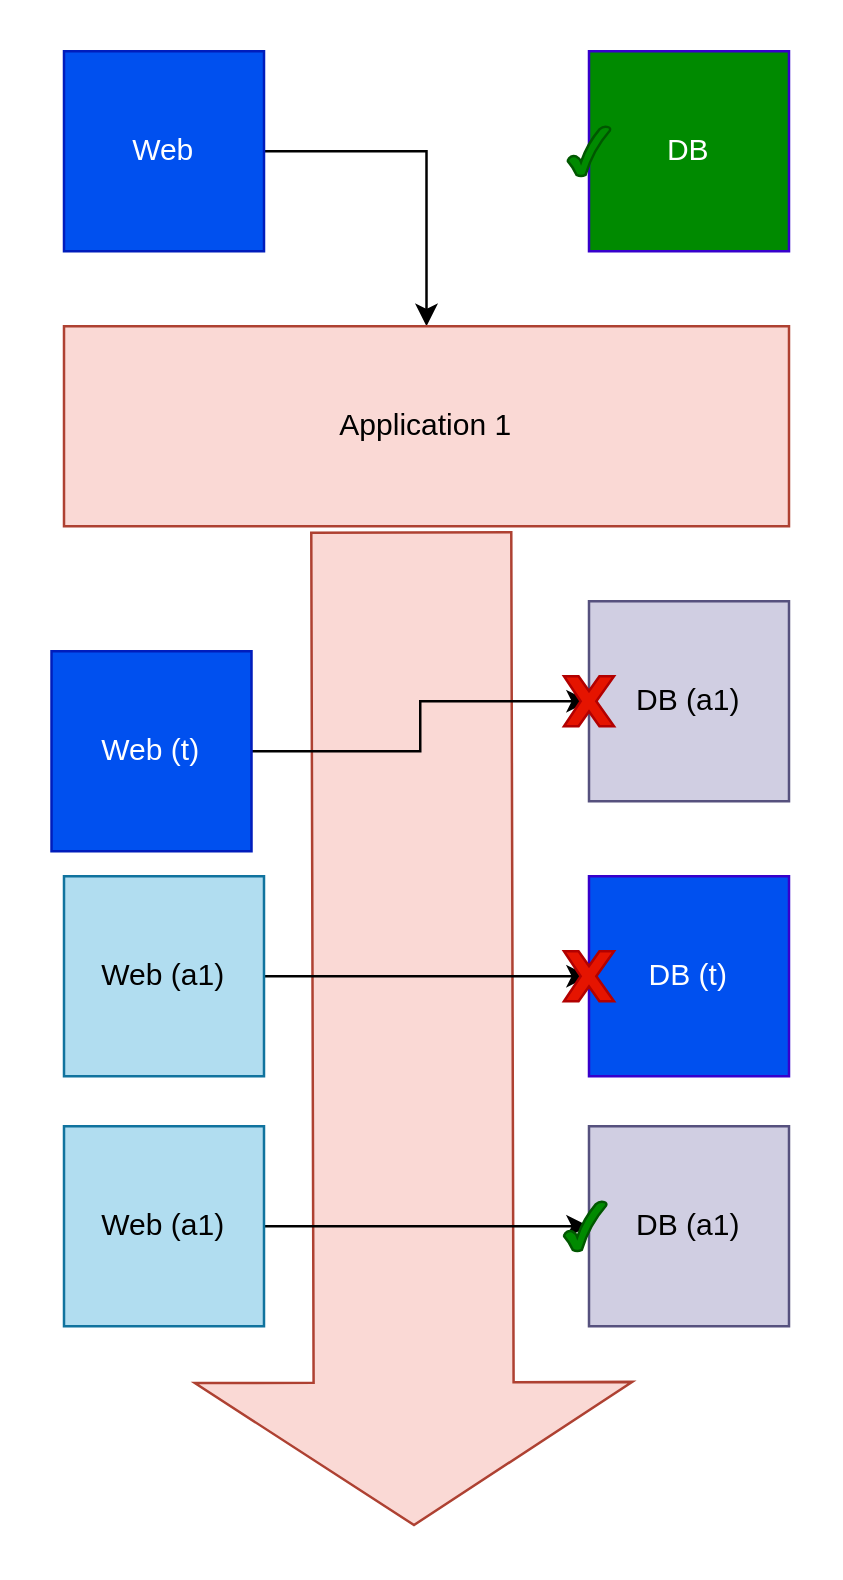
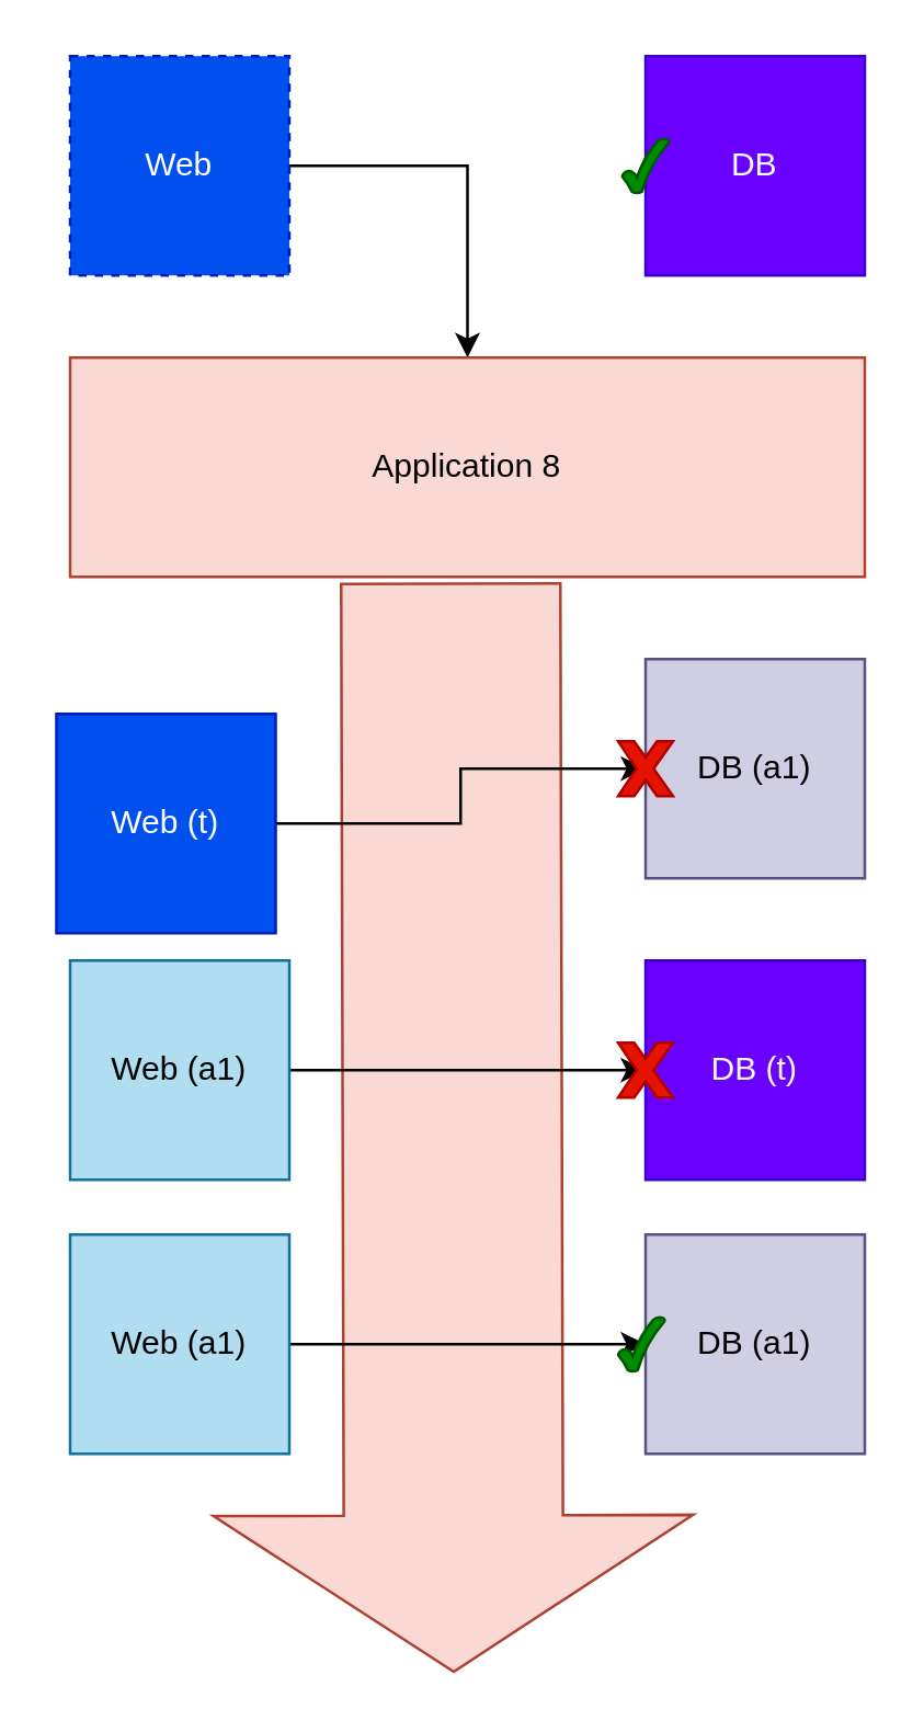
  <mxCell id="0" />
  <mxCell id="1" parent="0" />
  <mxCell id="2" value="" style="shape=flexArrow;endArrow=classic;html=1;rounded=0;exitX=0.479;exitY=1.025;exitDx=0;exitDy=0;endWidth=94;endSize=18.67;width=80;fillColor=#fad9d5;strokeColor=#ae4132;fontStyle=1;exitPerimeter=0;" edge="1" parent="1" source="6"><mxGeometry width="50" height="50" relative="1" as="geometry"><mxPoint x="165" y="210" as="sourcePoint" /><mxPoint x="165" y="610" as="targetPoint" /></mxGeometry></mxCell>
  <mxCell id="3" style="edgeStyle=orthogonalEdgeStyle;rounded=0;orthogonalLoop=1;jettySize=auto;html=1;exitX=1;exitY=0.5;exitDx=0;exitDy=0;" edge="1" parent="1" source="4" target="6"><mxGeometry relative="1" as="geometry" /></mxCell>
- <mxCell id="4" value="Web" style="whiteSpace=wrap;html=1;aspect=fixed;fillColor=#0050ef;fontColor=#ffffff;strokeColor=#001DBC;" vertex="1" parent="1"><mxGeometry x="25" y="20" width="80" height="80" as="geometry" /></mxCell>
- <mxCell id="5" value="DB" style="whiteSpace=wrap;html=1;aspect=fixed;fillColor=#008a00;fontColor=#ffffff;strokeColor=#3700CC;" vertex="1" parent="1"><mxGeometry x="235" y="20" width="80" height="80" as="geometry" /></mxCell>
- <mxCell id="6" value="Application 1" style="rounded=0;whiteSpace=wrap;html=1;fillColor=#fad9d5;strokeColor=#ae4132;" vertex="1" parent="1"><mxGeometry x="25" y="130" width="290" height="80" as="geometry" /></mxCell>
+ <mxCell id="4" value="Web" style="whiteSpace=wrap;html=1;aspect=fixed;fillColor=#0050ef;fontColor=#ffffff;strokeColor=#001DBC;dashed=1;" vertex="1" parent="1"><mxGeometry x="25" y="20" width="80" height="80" as="geometry" /></mxCell>
+ <mxCell id="5" value="DB" style="whiteSpace=wrap;html=1;aspect=fixed;fillColor=#6a00ff;fontColor=#ffffff;strokeColor=#3700CC;" vertex="1" parent="1"><mxGeometry x="235" y="20" width="80" height="80" as="geometry" /></mxCell>
+ <mxCell id="6" value="Application 8" style="rounded=0;whiteSpace=wrap;html=1;fillColor=#fad9d5;strokeColor=#ae4132;" vertex="1" parent="1"><mxGeometry x="25" y="130" width="290" height="80" as="geometry" /></mxCell>
  <mxCell id="7" style="edgeStyle=orthogonalEdgeStyle;rounded=0;orthogonalLoop=1;jettySize=auto;html=1;exitX=1;exitY=0.5;exitDx=0;exitDy=0;entryX=0;entryY=0.5;entryDx=0;entryDy=0;" edge="1" parent="1" source="8" target="9"><mxGeometry relative="1" as="geometry" /></mxCell>
  <mxCell id="8" value="Web (t)" style="whiteSpace=wrap;html=1;aspect=fixed;fillColor=#0050ef;fontColor=#ffffff;strokeColor=#001DBC;" vertex="1" parent="1"><mxGeometry x="20" y="260" width="80" height="80" as="geometry" /></mxCell>
  <mxCell id="9" value="DB (a1)" style="whiteSpace=wrap;html=1;aspect=fixed;fillColor=#d0cee2;strokeColor=#56517e;" vertex="1" parent="1"><mxGeometry x="235" y="240" width="80" height="80" as="geometry" /></mxCell>
  <mxCell id="10" style="edgeStyle=orthogonalEdgeStyle;rounded=0;orthogonalLoop=1;jettySize=auto;html=1;exitX=1;exitY=0.5;exitDx=0;exitDy=0;entryX=0;entryY=0.5;entryDx=0;entryDy=0;" edge="1" parent="1" source="11" target="12"><mxGeometry relative="1" as="geometry" /></mxCell>
  <mxCell id="11" value="Web (a1)" style="whiteSpace=wrap;html=1;aspect=fixed;fillColor=#b1ddf0;strokeColor=#10739e;" vertex="1" parent="1"><mxGeometry x="25" y="350" width="80" height="80" as="geometry" /></mxCell>
- <mxCell id="12" value="DB (t)" style="whiteSpace=wrap;html=1;aspect=fixed;fillColor=#0050ef;fontColor=#ffffff;strokeColor=#3700CC;" vertex="1" parent="1"><mxGeometry x="235" y="350" width="80" height="80" as="geometry" /></mxCell>
+ <mxCell id="12" value="DB (t)" style="whiteSpace=wrap;html=1;aspect=fixed;fillColor=#6a00ff;fontColor=#ffffff;strokeColor=#3700CC;" vertex="1" parent="1"><mxGeometry x="235" y="350" width="80" height="80" as="geometry" /></mxCell>
  <mxCell id="13" style="edgeStyle=orthogonalEdgeStyle;rounded=0;orthogonalLoop=1;jettySize=auto;html=1;exitX=1;exitY=0.5;exitDx=0;exitDy=0;entryX=0;entryY=0.5;entryDx=0;entryDy=0;" edge="1" parent="1" source="14" target="15"><mxGeometry relative="1" as="geometry" /></mxCell>
  <mxCell id="14" value="Web (a1)" style="whiteSpace=wrap;html=1;aspect=fixed;fillColor=#b1ddf0;strokeColor=#10739e;" vertex="1" parent="1"><mxGeometry x="25" y="450" width="80" height="80" as="geometry" /></mxCell>
  <mxCell id="15" value="DB (a1)" style="whiteSpace=wrap;html=1;aspect=fixed;fillColor=#d0cee2;strokeColor=#56517e;" vertex="1" parent="1"><mxGeometry x="235" y="450" width="80" height="80" as="geometry" /></mxCell>
  <mxCell id="16" value="" style="verticalLabelPosition=bottom;verticalAlign=top;html=1;shape=mxgraph.basic.x;fillColor=#e51400;fontColor=#ffffff;strokeColor=#B20000;" vertex="1" parent="1"><mxGeometry x="225" y="270" width="20" height="20" as="geometry" /></mxCell>
  <mxCell id="17" value="" style="verticalLabelPosition=bottom;verticalAlign=top;html=1;shape=mxgraph.basic.x;fillColor=#e51400;fontColor=#ffffff;strokeColor=#B20000;" vertex="1" parent="1"><mxGeometry x="225" y="380" width="20" height="20" as="geometry" /></mxCell>
  <mxCell id="18" value="" style="verticalLabelPosition=bottom;verticalAlign=top;html=1;shape=mxgraph.basic.tick;fillColor=#008a00;fontColor=#ffffff;strokeColor=#005700;" vertex="1" parent="1"><mxGeometry x="225" y="480" width="17" height="20" as="geometry" /></mxCell>
  <mxCell id="19" value="" style="verticalLabelPosition=bottom;verticalAlign=top;html=1;shape=mxgraph.basic.tick;fillColor=#008a00;fontColor=#ffffff;strokeColor=#005700;" vertex="1" parent="1"><mxGeometry x="226.5" y="50" width="17" height="20" as="geometry" /></mxCell>
